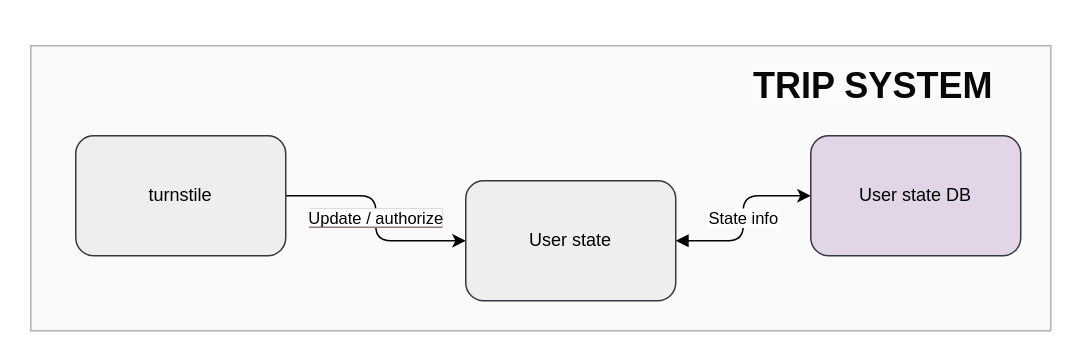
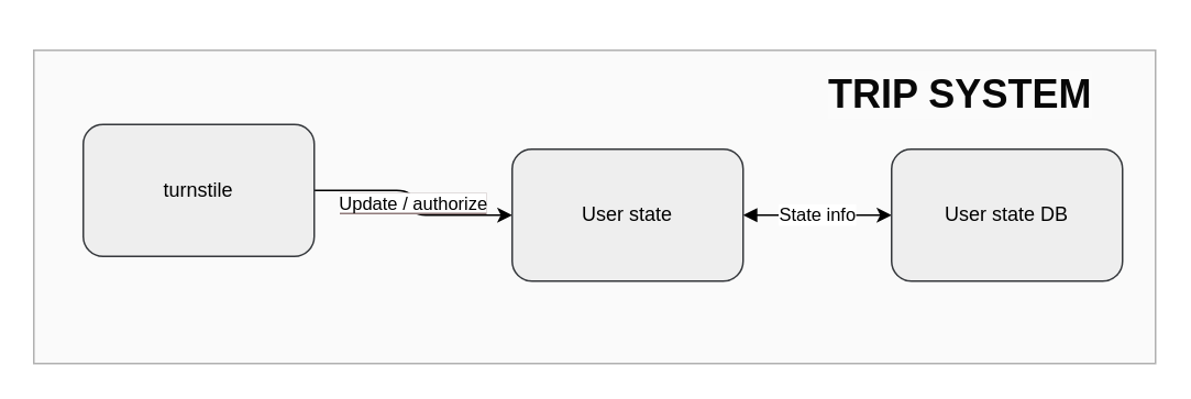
  <mxCell id="0" />
  <mxCell id="1" parent="0" />
  <mxCell id="2" value="" style="whiteSpace=wrap;html=1;shadow=0;glass=0;sketch=0;opacity=50;fillColor=#f5f5f5;strokeColor=#666666;fontColor=#333333;" parent="1" vertex="1"><mxGeometry x="20" y="30" width="680" height="190" as="geometry" /></mxCell>
  <mxCell id="3" value="&lt;span style=&quot;background-color: rgb(255, 255, 255);&quot;&gt;Update / authorize&lt;/span&gt;" style="edgeStyle=orthogonalEdgeStyle;html=1;labelBackgroundColor=#907a7a;strokeColor=#000000;fontColor=#000000;startArrow=none;startFill=0;entryX=0;entryY=0.5;entryDx=0;entryDy=0;exitX=1;exitY=0.5;exitDx=0;exitDy=0;" parent="1" source="4" target="6" edge="1"><mxGeometry relative="1" as="geometry"><mxPoint x="0" y="100" as="targetPoint" /><mxPoint x="90" y="130" as="sourcePoint" /></mxGeometry></mxCell>
- <mxCell id="4" value="turnstile" style="rounded=1;whiteSpace=wrap;html=1;fillColor=#eeeeee;strokeColor=#36393d;" parent="1" vertex="1"><mxGeometry x="50" y="90" width="140" height="80" as="geometry" /></mxCell>
+ <mxCell id="4" value="turnstile" style="rounded=1;whiteSpace=wrap;html=1;fillColor=#eeeeee;strokeColor=#36393d;" parent="1" vertex="1"><mxGeometry x="50" y="75" width="140" height="80" as="geometry" /></mxCell>
  <mxCell id="5" value="State info" style="edgeStyle=orthogonalEdgeStyle;html=1;exitX=1;exitY=0.5;exitDx=0;exitDy=0;entryX=0;entryY=0.5;entryDx=0;entryDy=0;startArrow=block;startFill=1;" parent="1" source="6" target="8" edge="1"><mxGeometry relative="1" as="geometry" /></mxCell>
- <mxCell id="6" value="User state" style="rounded=1;whiteSpace=wrap;html=1;fillColor=#eeeeee;strokeColor=#36393d;" parent="1" vertex="1"><mxGeometry x="310" y="120" width="140" height="80" as="geometry" /></mxCell>
+ <mxCell id="6" value="User state" style="rounded=1;whiteSpace=wrap;html=1;fillColor=#eeeeee;strokeColor=#36393d;" parent="1" vertex="1"><mxGeometry x="310" y="90" width="140" height="80" as="geometry" /></mxCell>
  <mxCell id="7" value="&lt;h1 style=&quot;border-color: var(--border-color); color: rgb(0, 0, 0); font-family: Helvetica; font-style: normal; font-variant-ligatures: normal; font-variant-caps: normal; letter-spacing: normal; orphans: 2; text-align: center; text-indent: 0px; text-transform: none; widows: 2; word-spacing: 0px; -webkit-text-stroke-width: 0px; background-color: rgb(251, 251, 251); text-decoration-thickness: initial; text-decoration-style: initial; text-decoration-color: initial;&quot;&gt;&lt;b style=&quot;border-color: var(--border-color);&quot;&gt;&lt;font style=&quot;border-color: var(--border-color);&quot; color=&quot;#080808&quot;&gt;TRIP SYSTEM&lt;/font&gt;&lt;/b&gt;&lt;/h1&gt;" style="text;whiteSpace=wrap;html=1;fontColor=#000000;" parent="1" vertex="1"><mxGeometry x="500" y="20" width="190" height="80" as="geometry" /></mxCell>
- <mxCell id="8" value="User state DB" style="rounded=1;whiteSpace=wrap;html=1;fillColor=#e1d5e7;strokeColor=#36393d;" parent="1" vertex="1"><mxGeometry x="540" y="90" width="140" height="80" as="geometry" /></mxCell>
+ <mxCell id="8" value="User state DB" style="rounded=1;whiteSpace=wrap;html=1;fillColor=#eeeeee;strokeColor=#36393d;" parent="1" vertex="1"><mxGeometry x="540" y="90" width="140" height="80" as="geometry" /></mxCell>
